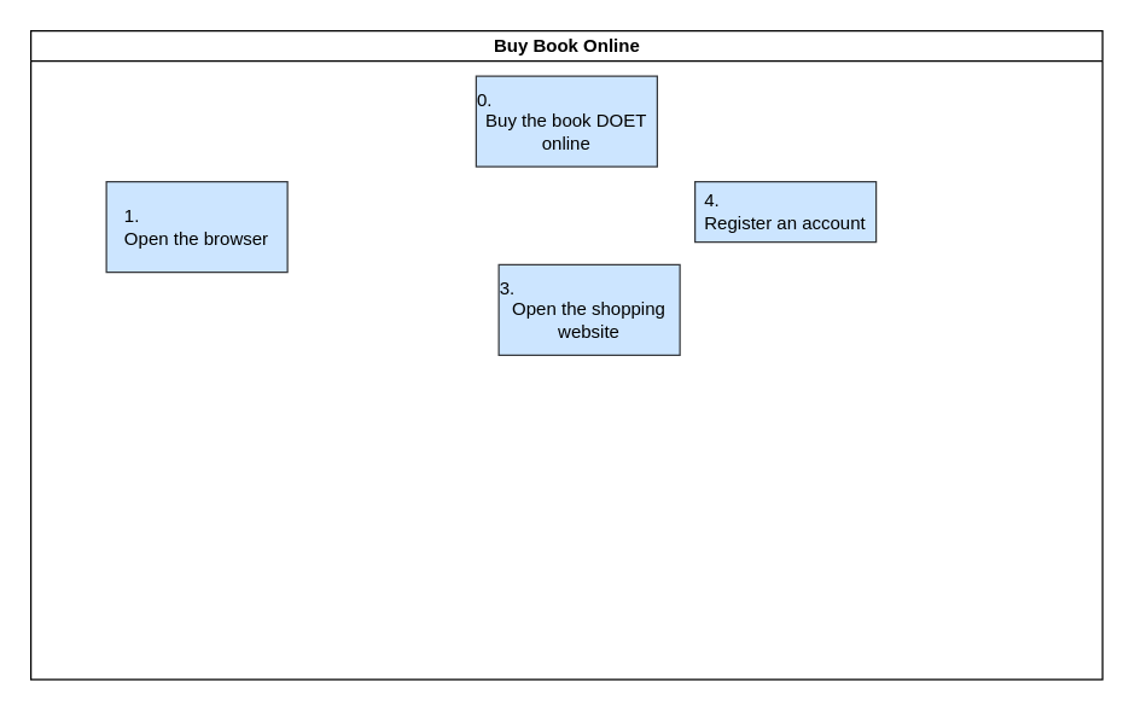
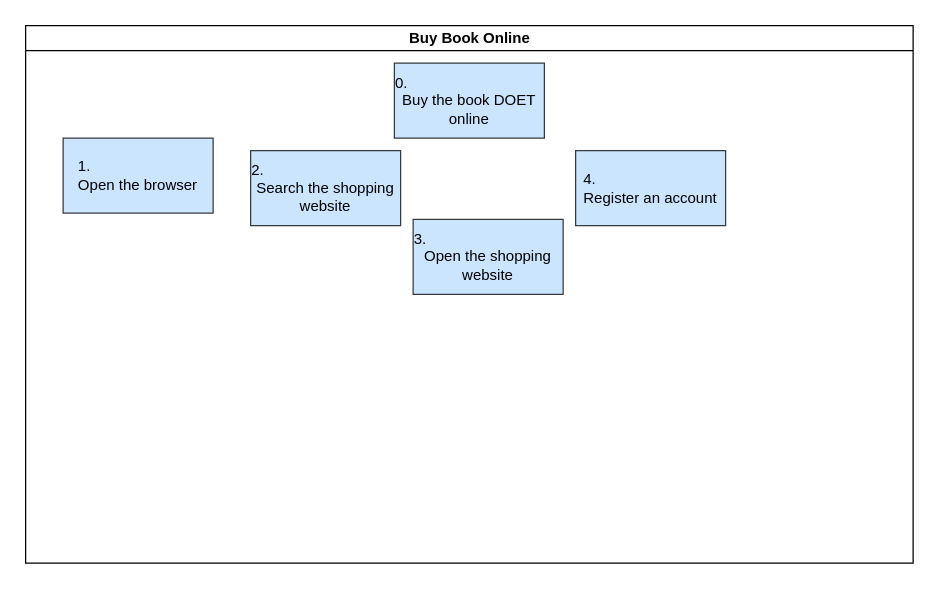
  <mxCell id="0" />
  <mxCell id="1" parent="0" />
  <mxCell id="2" value="Buy Book Online" style="swimlane;html=1;startSize=20;horizontal=1;containerType=tree;glass=0;" parent="1" vertex="1"><mxGeometry x="20" y="20" width="710" height="430" as="geometry" /></mxCell>
  <mxCell id="3" value="&lt;div style=&quot;text-align: left;&quot;&gt;&lt;span style=&quot;background-color: initial;&quot;&gt;0.&lt;/span&gt;&lt;/div&gt;&lt;div&gt;Buy the book DOET online&lt;/div&gt;" style="rounded=0;whiteSpace=wrap;html=1;align=center;fillColor=#cce5ff;strokeColor=#36393d;" vertex="1" parent="2"><mxGeometry x="295" y="30" width="120" height="60" as="geometry" /></mxCell>
- <mxCell id="4" value="&lt;div style=&quot;text-align: left;&quot;&gt;&lt;span style=&quot;background-color: initial;&quot;&gt;1.&lt;/span&gt;&lt;/div&gt;&lt;div&gt;Open the browser&lt;/div&gt;" style="rounded=0;whiteSpace=wrap;html=1;align=center;fillColor=#cce5ff;strokeColor=#36393d;" vertex="1" parent="2"><mxGeometry x="50" y="100" width="120" height="60" as="geometry" /></mxCell>
+ <mxCell id="4" value="&lt;div style=&quot;text-align: left;&quot;&gt;&lt;span style=&quot;background-color: initial;&quot;&gt;1.&lt;/span&gt;&lt;/div&gt;&lt;div&gt;Open the browser&lt;/div&gt;" style="rounded=0;whiteSpace=wrap;html=1;align=center;fillColor=#cce5ff;strokeColor=#36393d;" vertex="1" parent="2"><mxGeometry x="30" y="90" width="120" height="60" as="geometry" /></mxCell>
+ <mxCell id="5" value="&lt;div style=&quot;text-align: left;&quot;&gt;&lt;span style=&quot;background-color: initial;&quot;&gt;2.&lt;/span&gt;&lt;/div&gt;&lt;div&gt;Search the shopping website&lt;/div&gt;" style="rounded=0;whiteSpace=wrap;html=1;align=center;fillColor=#cce5ff;strokeColor=#36393d;" vertex="1" parent="2"><mxGeometry x="180" y="100" width="120" height="60" as="geometry" /></mxCell>
  <mxCell id="6" value="&lt;div style=&quot;text-align: left;&quot;&gt;&lt;span style=&quot;background-color: initial;&quot;&gt;3.&lt;/span&gt;&lt;/div&gt;&lt;div&gt;Open the shopping website&lt;/div&gt;" style="rounded=0;whiteSpace=wrap;html=1;align=center;fillColor=#cce5ff;strokeColor=#36393d;" vertex="1" parent="2"><mxGeometry x="310" y="155" width="120" height="60" as="geometry" /></mxCell>
- <mxCell id="7" value="&lt;div style=&quot;text-align: left;&quot;&gt;&lt;span style=&quot;background-color: initial;&quot;&gt;4.&lt;/span&gt;&lt;/div&gt;&lt;div&gt;Register an account&lt;/div&gt;" style="rounded=0;whiteSpace=wrap;html=1;align=center;fillColor=#cce5ff;strokeColor=#36393d;" vertex="1" parent="2"><mxGeometry x="440" y="100" width="120" height="40" as="geometry" /></mxCell>
+ <mxCell id="7" value="&lt;div style=&quot;text-align: left;&quot;&gt;&lt;span style=&quot;background-color: initial;&quot;&gt;4.&lt;/span&gt;&lt;/div&gt;&lt;div&gt;Register an account&lt;/div&gt;" style="rounded=0;whiteSpace=wrap;html=1;align=center;fillColor=#cce5ff;strokeColor=#36393d;" vertex="1" parent="2"><mxGeometry x="440" y="100" width="120" height="60" as="geometry" /></mxCell>
